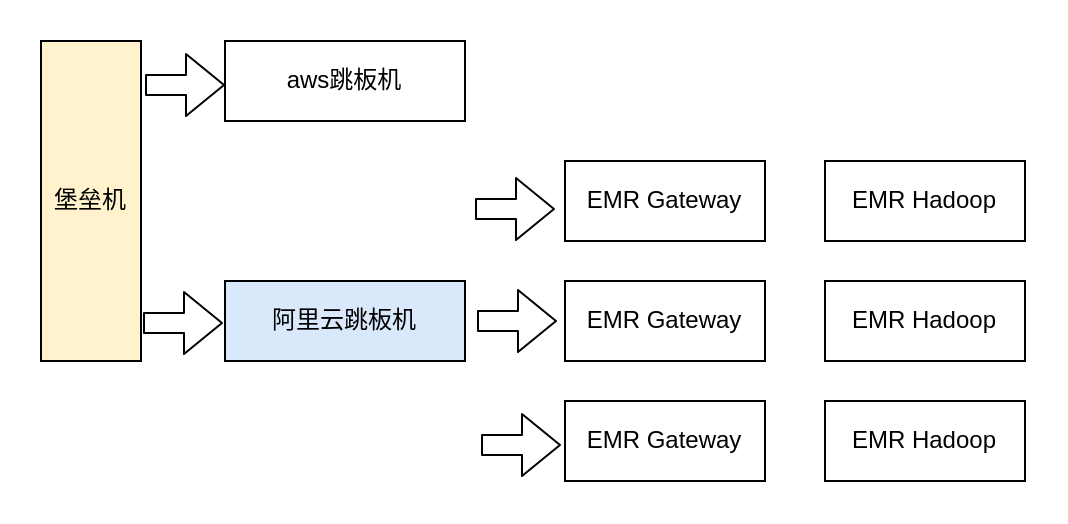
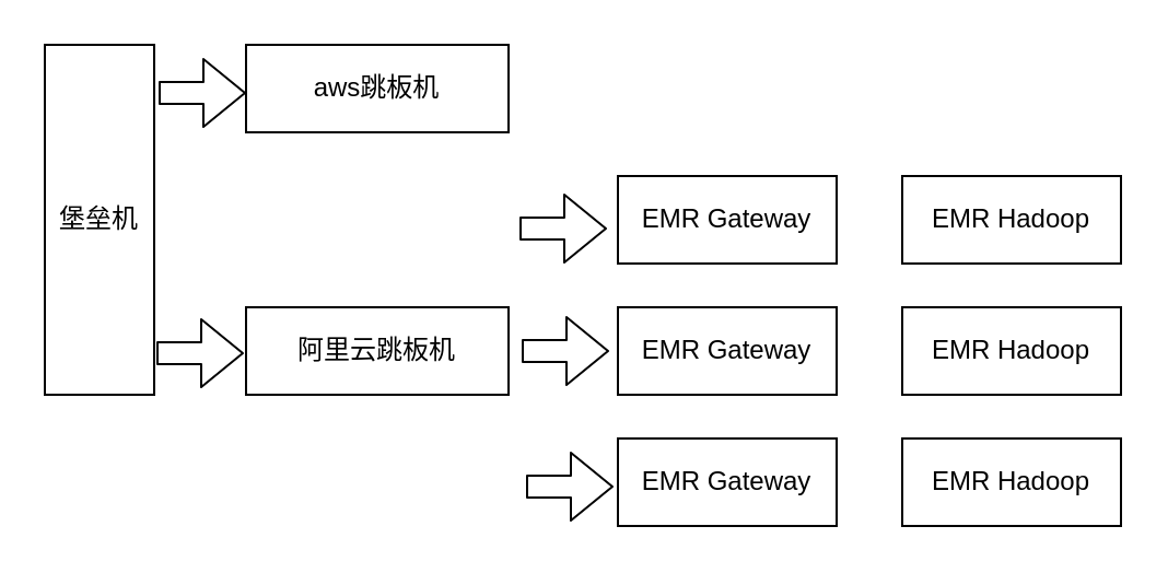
  <mxCell id="0" />
  <mxCell id="1" parent="0" />
- <mxCell id="2" value="堡垒机" style="rounded=0;whiteSpace=wrap;html=1;fillColor=#fff2cc;" vertex="1" parent="1"><mxGeometry x="20" y="20" width="50" height="160" as="geometry" /></mxCell>
- <mxCell id="3" value="阿里云跳板机" style="rounded=0;whiteSpace=wrap;html=1;fillColor=#dae8fc;" vertex="1" parent="1"><mxGeometry x="112" y="140" width="120" height="40" as="geometry" /></mxCell>
+ <mxCell id="2" value="堡垒机" style="rounded=0;whiteSpace=wrap;html=1;" vertex="1" parent="1"><mxGeometry x="20" y="20" width="50" height="160" as="geometry" /></mxCell>
+ <mxCell id="3" value="阿里云跳板机" style="rounded=0;whiteSpace=wrap;html=1;" vertex="1" parent="1"><mxGeometry x="112" y="140" width="120" height="40" as="geometry" /></mxCell>
  <mxCell id="4" value="aws跳板机" style="rounded=0;whiteSpace=wrap;html=1;" vertex="1" parent="1"><mxGeometry x="112" y="20" width="120" height="40" as="geometry" /></mxCell>
  <mxCell id="5" value="EMR Gateway" style="rounded=0;whiteSpace=wrap;html=1;" vertex="1" parent="1"><mxGeometry x="282" y="80" width="100" height="40" as="geometry" /></mxCell>
  <mxCell id="6" value="EMR Hadoop" style="rounded=0;whiteSpace=wrap;html=1;" vertex="1" parent="1"><mxGeometry x="412" y="80" width="100" height="40" as="geometry" /></mxCell>
  <mxCell id="7" value="EMR Gateway" style="rounded=0;whiteSpace=wrap;html=1;" vertex="1" parent="1"><mxGeometry x="282" y="140" width="100" height="40" as="geometry" /></mxCell>
  <mxCell id="8" value="EMR Hadoop" style="rounded=0;whiteSpace=wrap;html=1;" vertex="1" parent="1"><mxGeometry x="412" y="140" width="100" height="40" as="geometry" /></mxCell>
  <mxCell id="9" value="EMR Gateway" style="rounded=0;whiteSpace=wrap;html=1;" vertex="1" parent="1"><mxGeometry x="282" y="200" width="100" height="40" as="geometry" /></mxCell>
  <mxCell id="10" value="EMR Hadoop" style="rounded=0;whiteSpace=wrap;html=1;" vertex="1" parent="1"><mxGeometry x="412" y="200" width="100" height="40" as="geometry" /></mxCell>
  <mxCell id="11" value="" style="shape=flexArrow;endArrow=classic;html=1;" edge="1" parent="1"><mxGeometry width="50" height="50" relative="1" as="geometry"><mxPoint x="237" y="104" as="sourcePoint" /><mxPoint x="277" y="104" as="targetPoint" /></mxGeometry></mxCell>
  <mxCell id="12" value="" style="shape=flexArrow;endArrow=classic;html=1;" edge="1" parent="1"><mxGeometry width="50" height="50" relative="1" as="geometry"><mxPoint x="238" y="160" as="sourcePoint" /><mxPoint x="278" y="160" as="targetPoint" /></mxGeometry></mxCell>
  <mxCell id="13" value="" style="shape=flexArrow;endArrow=classic;html=1;" edge="1" parent="1"><mxGeometry width="50" height="50" relative="1" as="geometry"><mxPoint x="240" y="222" as="sourcePoint" /><mxPoint x="280" y="222" as="targetPoint" /></mxGeometry></mxCell>
  <mxCell id="14" value="" style="shape=flexArrow;endArrow=classic;html=1;" edge="1" parent="1"><mxGeometry width="50" height="50" relative="1" as="geometry"><mxPoint x="72" y="42" as="sourcePoint" /><mxPoint x="112" y="42" as="targetPoint" /></mxGeometry></mxCell>
  <mxCell id="15" value="" style="shape=flexArrow;endArrow=classic;html=1;" edge="1" parent="1"><mxGeometry width="50" height="50" relative="1" as="geometry"><mxPoint x="71" y="161" as="sourcePoint" /><mxPoint x="111" y="161" as="targetPoint" /></mxGeometry></mxCell>
